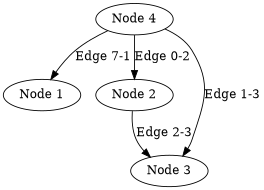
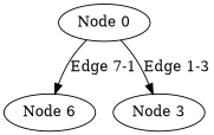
  digraph {
-   n1 [label="Node 4"]
-   n2 [label="Node 1"]
-   n3 [label="Node 2"]
+   n1 [label="Node 0"]
+   n2 [label="Node 6"]
    n4 [label="Node 3"]
    n1 -> n2 [label="Edge 7-1"]
-   n1 -> n3 [label="Edge 0-2"]
    n1 -> n4 [label="Edge 1-3"]
-   n3 -> n4 [label="Edge 2-3"]
  }
